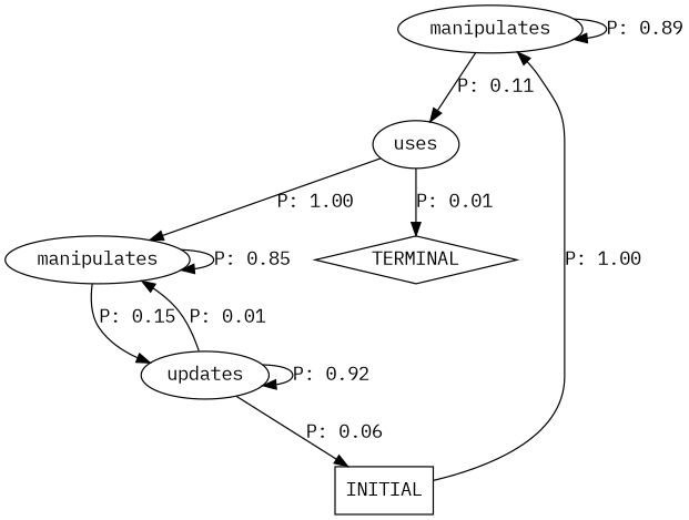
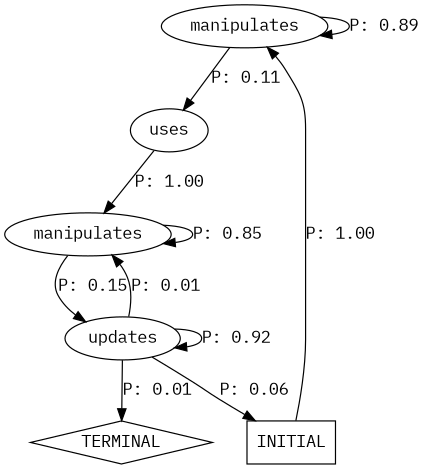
  digraph {
    fontname="IBM Plex Mono"
    node [fontname="IBM Plex Mono"]
    edge [fontname="IBM Plex Mono"]
    n1 [label=manipulates]
    n2 [label=uses]
    n3 [label=manipulates]
    n4 [label=updates]
    n5 [label=TERMINAL shape=diamond]
    n6 [label=INITIAL shape=box]
    n1 -> n1 [label="P: 0.89"]
    n1 -> n2 [label="P: 0.11"]
    n2 -> n3 [label="P: 1.00"]
    n3 -> n3 [label="P: 0.85"]
    n3 -> n4 [label="P: 0.15"]
    n4 -> n3 [label="P: 0.01"]
    n4 -> n4 [label="P: 0.92"]
-   n2 -> n5 [label="P: 0.01"]
+   n4 -> n5 [label="P: 0.01"]
    n4 -> n6 [label="P: 0.06"]
    n6 -> n1 [label="P: 1.00"]
  }
